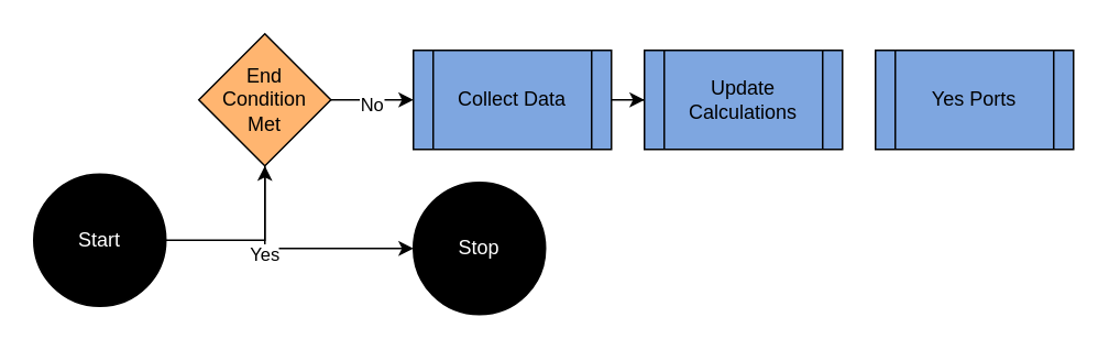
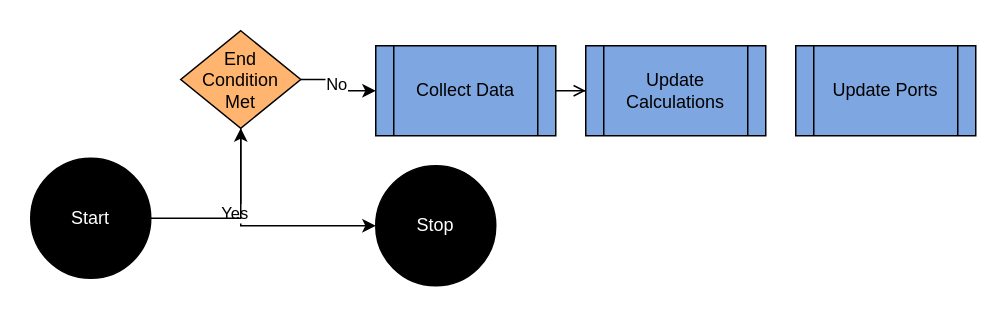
  <mxCell id="0" />
  <mxCell id="1" parent="0" />
- <mxCell id="2" value="" style="edgeStyle=orthogonalEdgeStyle;rounded=0;orthogonalLoop=1;jettySize=auto;html=1;" edge="1" parent="1" source="3" target="4"><mxGeometry relative="1" as="geometry" /></mxCell>
+ <mxCell id="2" value="" style="edgeStyle=orthogonalEdgeStyle;rounded=0;orthogonalLoop=1;jettySize=auto;html=1;endArrow=open;" edge="1" parent="1" source="3" target="4"><mxGeometry relative="1" as="geometry" /></mxCell>
  <mxCell id="3" value="Collect Data" style="shape=process;whiteSpace=wrap;html=1;backgroundOutline=1;fillColor=#7EA6E0;" vertex="1" parent="1"><mxGeometry x="250" y="30" width="120" height="60" as="geometry" /></mxCell>
  <mxCell id="4" value="Update Calculations" style="shape=process;whiteSpace=wrap;html=1;backgroundOutline=1;fillColor=#7EA6E0;" vertex="1" parent="1"><mxGeometry x="390" y="30" width="120" height="60" as="geometry" /></mxCell>
- <mxCell id="5" value="Yes Ports" style="shape=process;whiteSpace=wrap;html=1;backgroundOutline=1;fillColor=#7EA6E0;" vertex="1" parent="1"><mxGeometry x="530" y="30" width="120" height="60" as="geometry" /></mxCell>
+ <mxCell id="5" value="Update Ports" style="shape=process;whiteSpace=wrap;html=1;backgroundOutline=1;fillColor=#7EA6E0;" vertex="1" parent="1"><mxGeometry x="530" y="30" width="120" height="60" as="geometry" /></mxCell>
  <mxCell id="6" value="" style="edgeStyle=orthogonalEdgeStyle;rounded=0;orthogonalLoop=1;jettySize=auto;html=1;exitX=0.5;exitY=1;exitDx=0;exitDy=0;entryX=0;entryY=0.5;entryDx=0;entryDy=0;" edge="1" parent="1" source="10" target="13"><mxGeometry relative="1" as="geometry" /></mxCell>
  <mxCell id="7" value="Yes" style="edgeLabel;html=1;align=center;verticalAlign=middle;resizable=0;points=[];" vertex="1" connectable="0" parent="6"><mxGeometry x="-0.273" y="-3" relative="1" as="geometry"><mxPoint x="-2" as="offset" /></mxGeometry></mxCell>
  <mxCell id="8" value="" style="edgeStyle=orthogonalEdgeStyle;rounded=0;orthogonalLoop=1;jettySize=auto;html=1;" edge="1" parent="1" source="10" target="3"><mxGeometry relative="1" as="geometry" /></mxCell>
  <mxCell id="9" value="No" style="edgeLabel;html=1;align=center;verticalAlign=middle;resizable=0;points=[];" vertex="1" connectable="0" parent="8"><mxGeometry x="-0.036" y="-2" relative="1" as="geometry"><mxPoint as="offset" /></mxGeometry></mxCell>
- <mxCell id="10" value="End&lt;br&gt;Condition&lt;br&gt;Met" style="rhombus;whiteSpace=wrap;html=1;fillColor=#FFB570;" vertex="1" parent="1"><mxGeometry x="120" y="20" width="80" height="80" as="geometry" /></mxCell>
+ <mxCell id="10" value="End&lt;br&gt;Condition&lt;br&gt;Met" style="rhombus;whiteSpace=wrap;html=1;fillColor=#FFB570;" vertex="1" parent="1"><mxGeometry x="120" y="20" width="80" height="65" as="geometry" /></mxCell>
  <mxCell id="11" value="" style="edgeStyle=orthogonalEdgeStyle;rounded=0;orthogonalLoop=1;jettySize=auto;html=1;" edge="1" parent="1" source="12" target="10"><mxGeometry relative="1" as="geometry" /></mxCell>
  <mxCell id="12" value="Start" style="ellipse;whiteSpace=wrap;html=1;aspect=fixed;fillColor=#000000;fontColor=#FFFFFF;" vertex="1" parent="1"><mxGeometry x="20" y="105" width="80" height="80" as="geometry" /></mxCell>
  <mxCell id="13" value="Stop" style="ellipse;whiteSpace=wrap;html=1;aspect=fixed;fontColor=#FFFFFF;fillColor=#000000;" vertex="1" parent="1"><mxGeometry x="250" y="110" width="80" height="80" as="geometry" /></mxCell>
